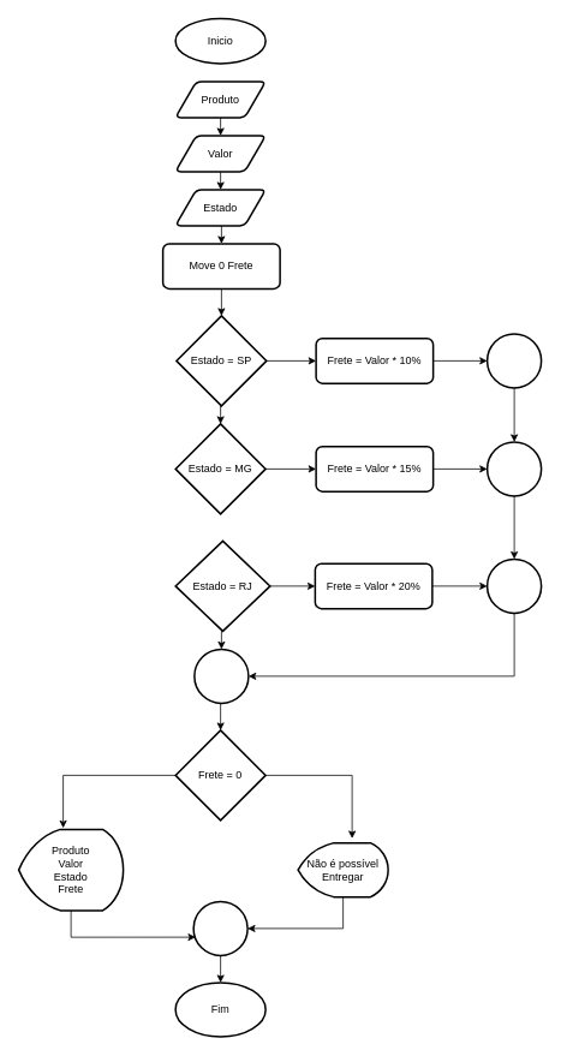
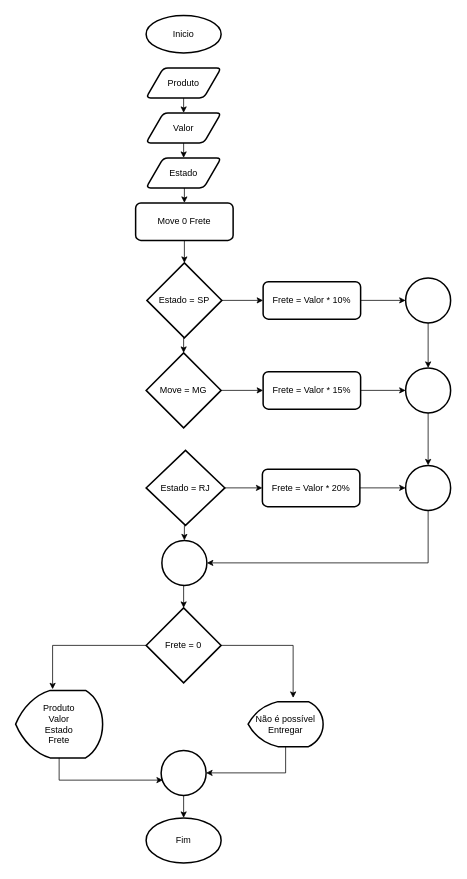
  <mxCell id="0" />
  <mxCell id="1" parent="0" />
  <mxCell id="2" value="Inicio" style="strokeWidth=2;html=1;shape=mxgraph.flowchart.start_2;whiteSpace=wrap;" vertex="1" parent="1"><mxGeometry x="194" y="20" width="100" height="50" as="geometry" /></mxCell>
  <mxCell id="3" style="edgeStyle=orthogonalEdgeStyle;rounded=0;orthogonalLoop=1;jettySize=auto;html=1;exitX=0.5;exitY=1;exitDx=0;exitDy=0;entryX=0.5;entryY=0;entryDx=0;entryDy=0;" edge="1" parent="1" source="4" target="6"><mxGeometry relative="1" as="geometry" /></mxCell>
  <mxCell id="4" value="Produto" style="shape=parallelogram;html=1;strokeWidth=2;perimeter=parallelogramPerimeter;whiteSpace=wrap;rounded=1;arcSize=12;size=0.23;" vertex="1" parent="1"><mxGeometry x="194" y="90" width="100" height="40" as="geometry" /></mxCell>
  <mxCell id="5" style="edgeStyle=orthogonalEdgeStyle;rounded=0;orthogonalLoop=1;jettySize=auto;html=1;exitX=0.5;exitY=1;exitDx=0;exitDy=0;entryX=0.5;entryY=0;entryDx=0;entryDy=0;" edge="1" parent="1" source="6" target="8"><mxGeometry relative="1" as="geometry" /></mxCell>
  <mxCell id="6" value="Valor" style="shape=parallelogram;html=1;strokeWidth=2;perimeter=parallelogramPerimeter;whiteSpace=wrap;rounded=1;arcSize=12;size=0.23;" vertex="1" parent="1"><mxGeometry x="194" y="150" width="100" height="40" as="geometry" /></mxCell>
  <mxCell id="7" style="edgeStyle=orthogonalEdgeStyle;rounded=0;orthogonalLoop=1;jettySize=auto;html=1;exitX=0.5;exitY=1;exitDx=0;exitDy=0;entryX=0.5;entryY=0;entryDx=0;entryDy=0;" edge="1" parent="1" source="8" target="9"><mxGeometry relative="1" as="geometry" /></mxCell>
  <mxCell id="8" value="Estado" style="shape=parallelogram;html=1;strokeWidth=2;perimeter=parallelogramPerimeter;whiteSpace=wrap;rounded=1;arcSize=12;size=0.23;" vertex="1" parent="1"><mxGeometry x="194" y="210" width="100" height="40" as="geometry" /></mxCell>
  <mxCell id="9" value="Move 0 Frete" style="rounded=1;whiteSpace=wrap;html=1;absoluteArcSize=1;arcSize=14;strokeWidth=2;" vertex="1" parent="1"><mxGeometry x="180" y="270" width="130" height="50" as="geometry" /></mxCell>
  <mxCell id="10" style="edgeStyle=orthogonalEdgeStyle;rounded=0;orthogonalLoop=1;jettySize=auto;html=1;exitX=1;exitY=0.5;exitDx=0;exitDy=0;exitPerimeter=0;entryX=0;entryY=0.5;entryDx=0;entryDy=0;" edge="1" parent="1" source="11" target="16"><mxGeometry relative="1" as="geometry" /></mxCell>
  <mxCell id="11" value="Estado = SP" style="strokeWidth=2;html=1;shape=mxgraph.flowchart.decision;whiteSpace=wrap;" vertex="1" parent="1"><mxGeometry x="195" y="350" width="100" height="100" as="geometry" /></mxCell>
  <mxCell id="12" style="edgeStyle=orthogonalEdgeStyle;rounded=0;orthogonalLoop=1;jettySize=auto;html=1;exitX=1;exitY=0.5;exitDx=0;exitDy=0;exitPerimeter=0;entryX=0;entryY=0.5;entryDx=0;entryDy=0;" edge="1" parent="1" source="13" target="17"><mxGeometry relative="1" as="geometry" /></mxCell>
- <mxCell id="13" value="Estado = MG" style="strokeWidth=2;html=1;shape=mxgraph.flowchart.decision;whiteSpace=wrap;" vertex="1" parent="1"><mxGeometry x="194" y="470" width="100" height="100" as="geometry" /></mxCell>
+ <mxCell id="13" value="Move = MG" style="strokeWidth=2;html=1;shape=mxgraph.flowchart.decision;whiteSpace=wrap;" vertex="1" parent="1"><mxGeometry x="194" y="470" width="100" height="100" as="geometry" /></mxCell>
  <mxCell id="14" style="edgeStyle=orthogonalEdgeStyle;rounded=0;orthogonalLoop=1;jettySize=auto;html=1;exitX=1;exitY=0.5;exitDx=0;exitDy=0;exitPerimeter=0;entryX=0;entryY=0.5;entryDx=0;entryDy=0;" edge="1" parent="1" source="15" target="18"><mxGeometry relative="1" as="geometry" /></mxCell>
  <mxCell id="15" value="Estado = RJ" style="strokeWidth=2;html=1;shape=mxgraph.flowchart.decision;whiteSpace=wrap;" vertex="1" parent="1"><mxGeometry x="194" y="600" width="105" height="100" as="geometry" /></mxCell>
  <mxCell id="16" value="Frete = Valor * 10%" style="rounded=1;whiteSpace=wrap;html=1;absoluteArcSize=1;arcSize=14;strokeWidth=2;" vertex="1" parent="1"><mxGeometry x="350" y="375" width="130" height="50" as="geometry" /></mxCell>
  <mxCell id="17" value="Frete = Valor * 15%" style="rounded=1;whiteSpace=wrap;html=1;absoluteArcSize=1;arcSize=14;strokeWidth=2;" vertex="1" parent="1"><mxGeometry x="350" y="495" width="130" height="50" as="geometry" /></mxCell>
  <mxCell id="18" value="Frete = Valor * 20%" style="rounded=1;whiteSpace=wrap;html=1;absoluteArcSize=1;arcSize=14;strokeWidth=2;" vertex="1" parent="1"><mxGeometry x="349" y="625" width="130" height="50" as="geometry" /></mxCell>
  <mxCell id="19" style="edgeStyle=orthogonalEdgeStyle;rounded=0;orthogonalLoop=1;jettySize=auto;html=1;exitX=0.5;exitY=1;exitDx=0;exitDy=0;entryX=0.5;entryY=0;entryDx=0;entryDy=0;entryPerimeter=0;" edge="1" parent="1" source="9" target="11"><mxGeometry relative="1" as="geometry" /></mxCell>
  <mxCell id="20" style="edgeStyle=orthogonalEdgeStyle;rounded=0;orthogonalLoop=1;jettySize=auto;html=1;exitX=0.5;exitY=1;exitDx=0;exitDy=0;exitPerimeter=0;entryX=0.5;entryY=0;entryDx=0;entryDy=0;entryPerimeter=0;" edge="1" parent="1" source="11" target="13"><mxGeometry relative="1" as="geometry" /></mxCell>
  <mxCell id="21" value="" style="strokeWidth=2;html=1;shape=mxgraph.flowchart.start_2;whiteSpace=wrap;" vertex="1" parent="1"><mxGeometry x="540" y="370" width="60" height="60" as="geometry" /></mxCell>
  <mxCell id="22" value="" style="strokeWidth=2;html=1;shape=mxgraph.flowchart.start_2;whiteSpace=wrap;" vertex="1" parent="1"><mxGeometry x="540" y="490" width="60" height="60" as="geometry" /></mxCell>
  <mxCell id="23" value="" style="strokeWidth=2;html=1;shape=mxgraph.flowchart.start_2;whiteSpace=wrap;" vertex="1" parent="1"><mxGeometry x="540" y="620" width="60" height="60" as="geometry" /></mxCell>
  <mxCell id="24" style="edgeStyle=orthogonalEdgeStyle;rounded=0;orthogonalLoop=1;jettySize=auto;html=1;exitX=1;exitY=0.5;exitDx=0;exitDy=0;entryX=0;entryY=0.5;entryDx=0;entryDy=0;entryPerimeter=0;" edge="1" parent="1" source="16" target="21"><mxGeometry relative="1" as="geometry" /></mxCell>
  <mxCell id="25" style="edgeStyle=orthogonalEdgeStyle;rounded=0;orthogonalLoop=1;jettySize=auto;html=1;exitX=1;exitY=0.5;exitDx=0;exitDy=0;entryX=0;entryY=0.5;entryDx=0;entryDy=0;entryPerimeter=0;" edge="1" parent="1" source="17" target="22"><mxGeometry relative="1" as="geometry" /></mxCell>
  <mxCell id="26" style="edgeStyle=orthogonalEdgeStyle;rounded=0;orthogonalLoop=1;jettySize=auto;html=1;exitX=1;exitY=0.5;exitDx=0;exitDy=0;entryX=0;entryY=0.5;entryDx=0;entryDy=0;entryPerimeter=0;" edge="1" parent="1" source="18" target="23"><mxGeometry relative="1" as="geometry" /></mxCell>
  <mxCell id="27" style="edgeStyle=orthogonalEdgeStyle;rounded=0;orthogonalLoop=1;jettySize=auto;html=1;exitX=0.5;exitY=1;exitDx=0;exitDy=0;exitPerimeter=0;entryX=0.5;entryY=0;entryDx=0;entryDy=0;entryPerimeter=0;" edge="1" parent="1" source="21" target="22"><mxGeometry relative="1" as="geometry" /></mxCell>
  <mxCell id="28" style="edgeStyle=orthogonalEdgeStyle;rounded=0;orthogonalLoop=1;jettySize=auto;html=1;exitX=0.5;exitY=1;exitDx=0;exitDy=0;exitPerimeter=0;entryX=0.5;entryY=0;entryDx=0;entryDy=0;entryPerimeter=0;" edge="1" parent="1" source="22" target="23"><mxGeometry relative="1" as="geometry" /></mxCell>
  <mxCell id="29" value="Produto&lt;br&gt;Valor&lt;br&gt;Estado&lt;br&gt;Frete" style="strokeWidth=2;html=1;shape=mxgraph.flowchart.display;whiteSpace=wrap;" vertex="1" parent="1"><mxGeometry x="20" y="920" width="116" height="90" as="geometry" /></mxCell>
  <mxCell id="30" value="" style="strokeWidth=2;html=1;shape=mxgraph.flowchart.start_2;whiteSpace=wrap;" vertex="1" parent="1"><mxGeometry x="215" y="720" width="60" height="60" as="geometry" /></mxCell>
  <mxCell id="31" style="edgeStyle=orthogonalEdgeStyle;rounded=0;orthogonalLoop=1;jettySize=auto;html=1;exitX=0.5;exitY=1;exitDx=0;exitDy=0;exitPerimeter=0;entryX=0.5;entryY=0;entryDx=0;entryDy=0;entryPerimeter=0;" edge="1" parent="1" source="15" target="30"><mxGeometry relative="1" as="geometry" /></mxCell>
  <mxCell id="32" style="edgeStyle=orthogonalEdgeStyle;rounded=0;orthogonalLoop=1;jettySize=auto;html=1;exitX=0.5;exitY=1;exitDx=0;exitDy=0;exitPerimeter=0;entryX=1;entryY=0.5;entryDx=0;entryDy=0;entryPerimeter=0;" edge="1" parent="1" source="23" target="30"><mxGeometry relative="1" as="geometry" /></mxCell>
  <mxCell id="33" value="Frete = 0" style="strokeWidth=2;html=1;shape=mxgraph.flowchart.decision;whiteSpace=wrap;" vertex="1" parent="1"><mxGeometry x="194" y="810" width="100" height="100" as="geometry" /></mxCell>
  <mxCell id="34" style="edgeStyle=orthogonalEdgeStyle;rounded=0;orthogonalLoop=1;jettySize=auto;html=1;exitX=0.5;exitY=1;exitDx=0;exitDy=0;exitPerimeter=0;entryX=0.5;entryY=0;entryDx=0;entryDy=0;entryPerimeter=0;" edge="1" parent="1" source="30" target="33"><mxGeometry relative="1" as="geometry" /></mxCell>
  <mxCell id="35" value="Não é possível Entregar" style="strokeWidth=2;html=1;shape=mxgraph.flowchart.display;whiteSpace=wrap;" vertex="1" parent="1"><mxGeometry x="330" y="935" width="100" height="60" as="geometry" /></mxCell>
  <mxCell id="36" style="edgeStyle=orthogonalEdgeStyle;rounded=0;orthogonalLoop=1;jettySize=auto;html=1;exitX=1;exitY=0.5;exitDx=0;exitDy=0;exitPerimeter=0;entryX=0.6;entryY=-0.083;entryDx=0;entryDy=0;entryPerimeter=0;" edge="1" parent="1" source="33" target="35"><mxGeometry relative="1" as="geometry" /></mxCell>
  <mxCell id="37" style="edgeStyle=orthogonalEdgeStyle;rounded=0;orthogonalLoop=1;jettySize=auto;html=1;exitX=0;exitY=0.5;exitDx=0;exitDy=0;exitPerimeter=0;entryX=0.425;entryY=-0.017;entryDx=0;entryDy=0;entryPerimeter=0;" edge="1" parent="1" source="33" target="29"><mxGeometry relative="1" as="geometry" /></mxCell>
  <mxCell id="38" value="Fim" style="strokeWidth=2;html=1;shape=mxgraph.flowchart.start_1;whiteSpace=wrap;" vertex="1" parent="1"><mxGeometry x="194" y="1090" width="100" height="60" as="geometry" /></mxCell>
  <mxCell id="39" value="" style="strokeWidth=2;html=1;shape=mxgraph.flowchart.start_2;whiteSpace=wrap;" vertex="1" parent="1"><mxGeometry x="214" y="1000" width="60" height="60" as="geometry" /></mxCell>
  <mxCell id="40" style="edgeStyle=orthogonalEdgeStyle;rounded=0;orthogonalLoop=1;jettySize=auto;html=1;exitX=0.5;exitY=1;exitDx=0;exitDy=0;exitPerimeter=0;entryX=0.039;entryY=0.661;entryDx=0;entryDy=0;entryPerimeter=0;" edge="1" parent="1" source="29" target="39"><mxGeometry relative="1" as="geometry" /></mxCell>
  <mxCell id="41" style="edgeStyle=orthogonalEdgeStyle;rounded=0;orthogonalLoop=1;jettySize=auto;html=1;exitX=0.5;exitY=1;exitDx=0;exitDy=0;exitPerimeter=0;entryX=1;entryY=0.5;entryDx=0;entryDy=0;entryPerimeter=0;" edge="1" parent="1" source="35" target="39"><mxGeometry relative="1" as="geometry" /></mxCell>
  <mxCell id="42" style="edgeStyle=orthogonalEdgeStyle;rounded=0;orthogonalLoop=1;jettySize=auto;html=1;exitX=0.5;exitY=1;exitDx=0;exitDy=0;exitPerimeter=0;entryX=0.5;entryY=0;entryDx=0;entryDy=0;entryPerimeter=0;" edge="1" parent="1" source="39" target="38"><mxGeometry relative="1" as="geometry" /></mxCell>
